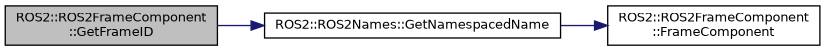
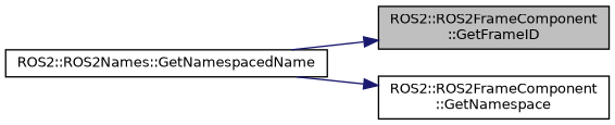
  digraph {
    rankdir=LR
    node [color=black fillcolor=white fontname=Helvetica fontsize=10 shape=record style=filled]
    edge [color=midnightblue fontname=Helvetica fontsize=10 labelfontname=Helvetica labelfontsize=10 style=solid]
    n1 [fillcolor=grey75 fontcolor=black height=0.2 label="ROS2::ROS2FrameComponent\l::GetFrameID" width=0.4]
    n2 [height=0.2 label="ROS2::ROS2Names::GetNamespacedName" width=0.4]
-   n3 [height=0.2 label="ROS2::ROS2FrameComponent\l::FrameComponent" width=0.4]
-   n1 -> n2
+   n3 [height=0.2 label="ROS2::ROS2FrameComponent\l::GetNamespace" width=0.4]
+   n2 -> n1
    n2 -> n3
  }
